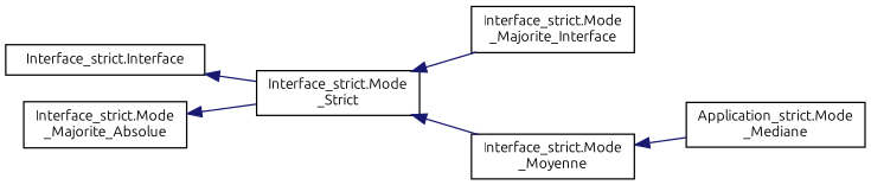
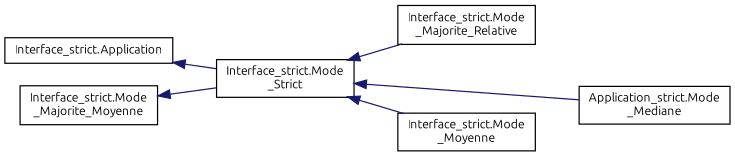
  digraph {
    fontname=Ubuntu
    rankdir=LR
    node [color=black fillcolor=white fontname=Ubuntu fontsize=10 shape=record style=filled]
    edge [color=midnightblue dir=back fontname=Ubuntu fontsize=10 labelfontname=Helvetica labelfontsize=10 style=solid]
-   n1 [height=0.2 label="Interface_strict.Interface" width=0.4]
+   n1 [height=0.2 label="Interface_strict.Application" width=0.4]
    n2 [height=0.2 label="Interface_strict.Mode\l_Strict" width=0.4]
-   n3 [height=0.2 label="Interface_strict.Mode\l_Majorite_Interface" width=0.4]
+   n3 [height=0.2 label="Interface_strict.Mode\l_Majorite_Relative" width=0.4]
    n4 [height=0.2 label="Application_strict.Mode\l_Mediane" width=0.4]
    n5 [height=0.2 label="Interface_strict.Mode\l_Moyenne" width=0.4]
-   n6 [height=0.2 label="Interface_strict.Mode\l_Majorite_Absolue" width=0.4]
+   n6 [height=0.2 label="Interface_strict.Mode\l_Majorite_Moyenne" width=0.4]
    n1 -> n2
    n2 -> n3
-   n5 -> n4
+   n2 -> n4
    n2 -> n5
    n6 -> n2
  }
